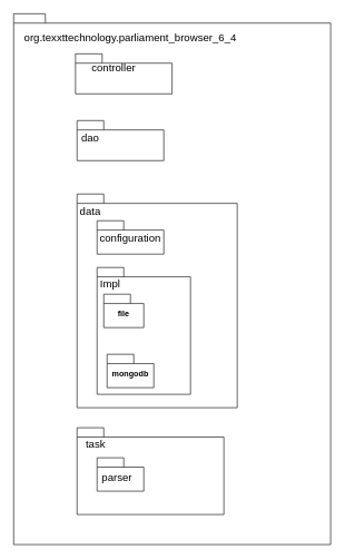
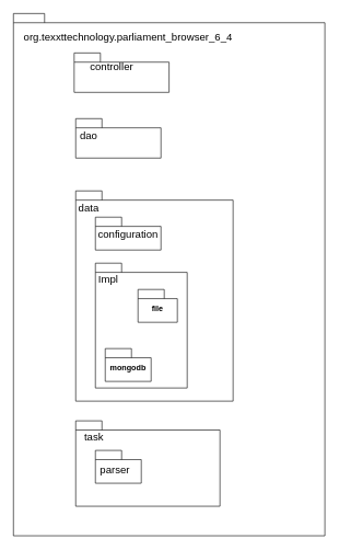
  <mxCell id="0" />
  <mxCell id="1" parent="0" />
  <mxCell id="2" value="package" style="shape=folder;fontStyle=1;spacingTop=10;tabWidth=40;tabHeight=14;tabPosition=left;html=1;whiteSpace=wrap;" vertex="1" parent="1"><mxGeometry x="20" y="20" width="475" height="795" as="geometry" /></mxCell>
  <mxCell id="3" value="" style="shape=folder;fontStyle=1;spacingTop=10;tabWidth=40;tabHeight=14;tabPosition=left;html=1;whiteSpace=wrap;" vertex="1" parent="1"><mxGeometry x="115" y="290" width="240" height="320" as="geometry" /></mxCell>
  <mxCell id="4" value="" style="shape=folder;fontStyle=1;spacingTop=10;tabWidth=40;tabHeight=14;tabPosition=left;html=1;whiteSpace=wrap;" vertex="1" parent="1"><mxGeometry x="112.63" y="80" width="144.75" height="60" as="geometry" /></mxCell>
  <mxCell id="5" value="" style="shape=folder;fontStyle=1;spacingTop=10;tabWidth=40;tabHeight=14;tabPosition=left;html=1;whiteSpace=wrap;" vertex="1" parent="1"><mxGeometry x="145" y="330" width="100" height="50" as="geometry" /></mxCell>
  <mxCell id="6" value="" style="shape=folder;fontStyle=1;spacingTop=10;tabWidth=40;tabHeight=14;tabPosition=left;html=1;whiteSpace=wrap;" vertex="1" parent="1"><mxGeometry x="145" y="400" width="140" height="190" as="geometry" /></mxCell>
- <mxCell id="7" value="file" style="shape=folder;fontStyle=1;spacingTop=10;tabWidth=40;tabHeight=14;tabPosition=left;html=1;whiteSpace=wrap;" vertex="1" parent="1"><mxGeometry x="155" y="440" width="60" height="50" as="geometry" /></mxCell>
+ <mxCell id="7" value="file" style="shape=folder;fontStyle=1;spacingTop=10;tabWidth=40;tabHeight=14;tabPosition=left;html=1;whiteSpace=wrap;" vertex="1" parent="1"><mxGeometry x="210" y="440" width="60" height="50" as="geometry" /></mxCell>
  <mxCell id="8" value="&lt;p style=&quot;font-weight: 400; text-wrap: nowrap; font-size: 14px; margin: 4px 0px 0px;&quot;&gt;&lt;br&gt;&lt;b&gt;&lt;br&gt;&lt;/b&gt;&lt;/p&gt;&lt;p style=&quot;font-weight: 400; text-wrap: nowrap; font-size: 14px; margin: 4px 0px 0px;&quot;&gt;&lt;br&gt;&lt;/p&gt;" style="shape=folder;fontStyle=1;spacingTop=10;tabWidth=40;tabHeight=14;tabPosition=left;html=1;whiteSpace=wrap;" vertex="1" parent="1"><mxGeometry x="115" y="180" width="130" height="60" as="geometry" /></mxCell>
  <mxCell id="9" value="controller" style="text;html=1;align=center;verticalAlign=middle;whiteSpace=wrap;rounded=0;fontSize=16;" vertex="1" parent="1"><mxGeometry x="140.01" y="85" width="60" height="30" as="geometry" /></mxCell>
  <mxCell id="10" value="dao" style="text;html=1;align=center;verticalAlign=middle;whiteSpace=wrap;rounded=0;fontSize=16;" vertex="1" parent="1"><mxGeometry x="105" y="190" width="60" height="30" as="geometry" /></mxCell>
  <mxCell id="11" value="data" style="text;html=1;align=center;verticalAlign=middle;whiteSpace=wrap;rounded=0;fontSize=16;" vertex="1" parent="1"><mxGeometry x="105" y="300" width="60" height="30" as="geometry" /></mxCell>
  <mxCell id="12" value="configuration" style="text;html=1;align=center;verticalAlign=middle;whiteSpace=wrap;rounded=0;fontSize=16;" vertex="1" parent="1"><mxGeometry x="165" y="340" width="60" height="30" as="geometry" /></mxCell>
  <mxCell id="13" value="Impl" style="text;html=1;align=center;verticalAlign=middle;whiteSpace=wrap;rounded=0;fontSize=16;" vertex="1" parent="1"><mxGeometry x="135" y="410" width="60" height="30" as="geometry" /></mxCell>
  <mxCell id="14" value="mongodb" style="shape=folder;fontStyle=1;spacingTop=10;tabWidth=40;tabHeight=14;tabPosition=left;html=1;whiteSpace=wrap;" vertex="1" parent="1"><mxGeometry x="160" y="530" width="70" height="50" as="geometry" /></mxCell>
  <mxCell id="15" value="" style="shape=folder;fontStyle=1;spacingTop=10;tabWidth=40;tabHeight=14;tabPosition=left;html=1;whiteSpace=wrap;" vertex="1" parent="1"><mxGeometry x="115" y="640" width="220" height="130" as="geometry" /></mxCell>
  <mxCell id="16" value="task" style="text;html=1;align=center;verticalAlign=middle;whiteSpace=wrap;rounded=0;fontSize=16;" vertex="1" parent="1"><mxGeometry x="112.63" y="650" width="60" height="30" as="geometry" /></mxCell>
  <mxCell id="17" value="" style="shape=folder;fontStyle=1;spacingTop=10;tabWidth=40;tabHeight=14;tabPosition=left;html=1;whiteSpace=wrap;" vertex="1" parent="1"><mxGeometry x="145" y="685" width="70" height="50" as="geometry" /></mxCell>
  <mxCell id="18" value="parser" style="text;html=1;align=center;verticalAlign=middle;whiteSpace=wrap;rounded=0;fontSize=16;" vertex="1" parent="1"><mxGeometry x="145" y="700" width="60" height="30" as="geometry" /></mxCell>
  <mxCell id="19" value="org.texxttechnology.parliament_browser_6_4" style="text;html=1;align=center;verticalAlign=middle;whiteSpace=wrap;rounded=0;fontSize=16;" vertex="1" parent="1"><mxGeometry x="165" y="40" width="60" height="30" as="geometry" /></mxCell>
